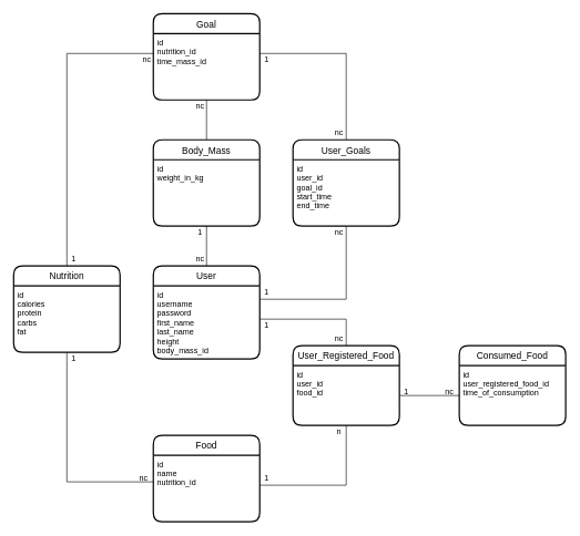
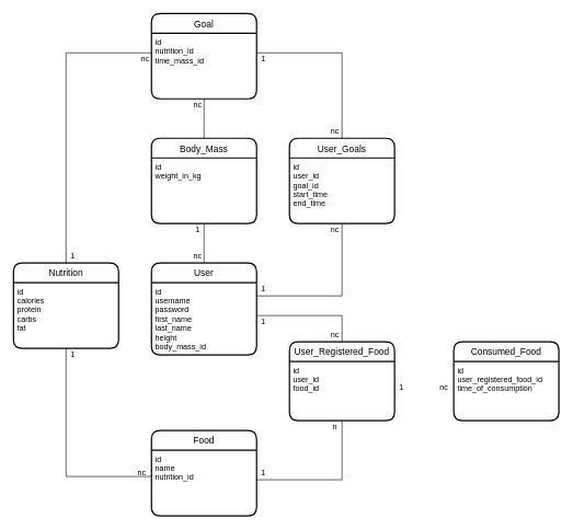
  <mxCell id="0" />
  <mxCell id="1" parent="0" />
  <mxCell id="2" style="edgeStyle=orthogonalEdgeStyle;rounded=0;orthogonalLoop=1;jettySize=auto;html=1;endArrow=none;endFill=0;" parent="1" source="3" target="8" edge="1"><mxGeometry relative="1" as="geometry"><Array as="points"><mxPoint x="520" y="480" /></Array></mxGeometry></mxCell>
  <mxCell id="3" value="User" style="swimlane;childLayout=stackLayout;horizontal=1;startSize=30;horizontalStack=0;rounded=1;fontSize=14;fontStyle=0;strokeWidth=2;resizeParent=0;resizeLast=1;shadow=0;dashed=0;align=center;" parent="1" vertex="1"><mxGeometry x="230" y="400" width="160" height="140" as="geometry" /></mxCell>
  <mxCell id="4" value="id&#10;username&#10;password&#10;first_name&#10;last_name&#10;height&#10;body_mass_id" style="align=left;strokeColor=none;fillColor=none;spacingLeft=4;fontSize=12;verticalAlign=top;resizable=0;rotatable=0;part=1;" parent="3" vertex="1"><mxGeometry y="30" width="160" height="110" as="geometry" /></mxCell>
  <mxCell id="5" style="edgeStyle=orthogonalEdgeStyle;rounded=0;orthogonalLoop=1;jettySize=auto;html=1;endArrow=none;endFill=0;" parent="1" source="6" target="8" edge="1"><mxGeometry relative="1" as="geometry"><Array as="points"><mxPoint x="520" y="730" /></Array></mxGeometry></mxCell>
  <mxCell id="6" value="Food" style="swimlane;childLayout=stackLayout;horizontal=1;startSize=30;horizontalStack=0;rounded=1;fontSize=14;fontStyle=0;strokeWidth=2;resizeParent=0;resizeLast=1;shadow=0;dashed=0;align=center;" parent="1" vertex="1"><mxGeometry x="230" y="655" width="160" height="130" as="geometry" /></mxCell>
  <mxCell id="7" value="id&#10;name&#10;nutrition_id" style="align=left;strokeColor=none;fillColor=none;spacingLeft=4;fontSize=12;verticalAlign=top;resizable=0;rotatable=0;part=1;" parent="6" vertex="1"><mxGeometry y="30" width="160" height="100" as="geometry" /></mxCell>
  <mxCell id="8" value="User_Registered_Food" style="swimlane;childLayout=stackLayout;horizontal=1;startSize=30;horizontalStack=0;rounded=1;fontSize=14;fontStyle=0;strokeWidth=2;resizeParent=0;resizeLast=1;shadow=0;dashed=0;align=center;" parent="1" vertex="1"><mxGeometry x="440" y="520" width="160" height="120" as="geometry" /></mxCell>
  <mxCell id="9" value="id&#10;user_id&#10;food_id&#10;" style="align=left;strokeColor=none;fillColor=none;spacingLeft=4;fontSize=12;verticalAlign=top;resizable=0;rotatable=0;part=1;" parent="8" vertex="1"><mxGeometry y="30" width="160" height="90" as="geometry" /></mxCell>
  <mxCell id="10" value="1" style="text;html=1;align=center;verticalAlign=middle;resizable=0;points=[];autosize=1;strokeColor=none;fillColor=none;" parent="1" vertex="1"><mxGeometry x="390" y="710" width="20" height="20" as="geometry" /></mxCell>
  <mxCell id="11" value="n" style="text;html=1;align=center;verticalAlign=middle;resizable=0;points=[];autosize=1;strokeColor=none;fillColor=none;" parent="1" vertex="1"><mxGeometry x="499" y="640" width="20" height="20" as="geometry" /></mxCell>
  <mxCell id="12" value="1" style="text;html=1;align=center;verticalAlign=middle;resizable=0;points=[];autosize=1;strokeColor=none;fillColor=none;" parent="1" vertex="1"><mxGeometry x="390" y="480" width="20" height="20" as="geometry" /></mxCell>
  <mxCell id="13" value="nc" style="text;html=1;align=center;verticalAlign=middle;resizable=0;points=[];autosize=1;strokeColor=none;fillColor=none;" parent="1" vertex="1"><mxGeometry x="494" y="500" width="30" height="20" as="geometry" /></mxCell>
  <mxCell id="14" value="Goal" style="swimlane;childLayout=stackLayout;horizontal=1;startSize=30;horizontalStack=0;rounded=1;fontSize=14;fontStyle=0;strokeWidth=2;resizeParent=0;resizeLast=1;shadow=0;dashed=0;align=center;" parent="1" vertex="1"><mxGeometry x="230" y="20" width="160" height="130" as="geometry" /></mxCell>
  <mxCell id="15" value="id&#10;nutrition_id&#10;time_mass_id" style="align=left;strokeColor=none;fillColor=none;spacingLeft=4;fontSize=12;verticalAlign=top;resizable=0;rotatable=0;part=1;" parent="14" vertex="1"><mxGeometry y="30" width="160" height="100" as="geometry" /></mxCell>
  <mxCell id="16" style="edgeStyle=orthogonalEdgeStyle;rounded=0;orthogonalLoop=1;jettySize=auto;html=1;endArrow=none;endFill=0;" parent="1" source="18" target="6" edge="1"><mxGeometry relative="1" as="geometry"><Array as="points"><mxPoint x="100" y="725" /></Array></mxGeometry></mxCell>
  <mxCell id="17" style="edgeStyle=orthogonalEdgeStyle;rounded=0;orthogonalLoop=1;jettySize=auto;html=1;endArrow=none;endFill=0;" parent="1" source="18" target="14" edge="1"><mxGeometry relative="1" as="geometry"><Array as="points"><mxPoint x="100" y="80" /></Array></mxGeometry></mxCell>
  <mxCell id="18" value="Nutrition" style="swimlane;childLayout=stackLayout;horizontal=1;startSize=30;horizontalStack=0;rounded=1;fontSize=14;fontStyle=0;strokeWidth=2;resizeParent=0;resizeLast=1;shadow=0;dashed=0;align=center;" parent="1" vertex="1"><mxGeometry x="20" y="400" width="160" height="130" as="geometry" /></mxCell>
  <mxCell id="19" value="id&#10;calories&#10;protein&#10;carbs&#10;fat" style="align=left;strokeColor=none;fillColor=none;spacingLeft=4;fontSize=12;verticalAlign=top;resizable=0;rotatable=0;part=1;" parent="18" vertex="1"><mxGeometry y="30" width="160" height="100" as="geometry" /></mxCell>
  <mxCell id="20" style="edgeStyle=orthogonalEdgeStyle;rounded=0;orthogonalLoop=1;jettySize=auto;html=1;endArrow=none;endFill=0;" parent="1" source="22" target="3" edge="1"><mxGeometry relative="1" as="geometry" /></mxCell>
  <mxCell id="21" style="edgeStyle=orthogonalEdgeStyle;rounded=0;orthogonalLoop=1;jettySize=auto;html=1;endArrow=none;endFill=0;" parent="1" source="22" target="14" edge="1"><mxGeometry relative="1" as="geometry" /></mxCell>
  <mxCell id="22" value="Body_Mass" style="swimlane;childLayout=stackLayout;horizontal=1;startSize=30;horizontalStack=0;rounded=1;fontSize=14;fontStyle=0;strokeWidth=2;resizeParent=0;resizeLast=1;shadow=0;dashed=0;align=center;" parent="1" vertex="1"><mxGeometry x="230" width="160" height="130" as="geometry" y="210" /></mxCell>
  <mxCell id="23" value="id&#10;weight_in_kg" style="align=left;strokeColor=none;fillColor=none;spacingLeft=4;fontSize=12;verticalAlign=top;resizable=0;rotatable=0;part=1;" parent="22" vertex="1"><mxGeometry y="30" width="160" height="100" as="geometry" /></mxCell>
  <mxCell id="24" value="nc" style="text;html=1;align=center;verticalAlign=middle;resizable=0;points=[];autosize=1;strokeColor=none;fillColor=none;" parent="1" vertex="1"><mxGeometry x="285" y="380" width="30" height="20" as="geometry" /></mxCell>
  <mxCell id="25" value="nc" style="text;html=1;align=center;verticalAlign=middle;resizable=0;points=[];autosize=1;strokeColor=none;fillColor=none;" parent="1" vertex="1"><mxGeometry x="285" y="150" width="30" height="20" as="geometry" /></mxCell>
  <mxCell id="26" value="1" style="text;html=1;align=center;verticalAlign=middle;resizable=0;points=[];autosize=1;strokeColor=none;fillColor=none;" parent="1" vertex="1"><mxGeometry x="290" y="340" width="20" height="20" as="geometry" /></mxCell>
  <mxCell id="27" style="edgeStyle=orthogonalEdgeStyle;rounded=0;orthogonalLoop=1;jettySize=auto;html=1;endArrow=none;endFill=0;" parent="1" source="29" target="3" edge="1"><mxGeometry relative="1" as="geometry"><Array as="points"><mxPoint x="520" y="450" /></Array></mxGeometry></mxCell>
  <mxCell id="28" style="edgeStyle=orthogonalEdgeStyle;rounded=0;orthogonalLoop=1;jettySize=auto;html=1;endArrow=none;endFill=0;" parent="1" source="29" target="14" edge="1"><mxGeometry relative="1" as="geometry"><Array as="points"><mxPoint x="520" y="80" /></Array></mxGeometry></mxCell>
  <mxCell id="29" value="User_Goals" style="swimlane;childLayout=stackLayout;horizontal=1;startSize=30;horizontalStack=0;rounded=1;fontSize=14;fontStyle=0;strokeWidth=2;resizeParent=0;resizeLast=1;shadow=0;dashed=0;align=center;" parent="1" vertex="1"><mxGeometry x="440" width="160" height="130" as="geometry" y="210" /></mxCell>
  <mxCell id="30" value="id&#10;user_id&#10;goal_id&#10;start_time&#10;end_time" style="align=left;strokeColor=none;fillColor=none;spacingLeft=4;fontSize=12;verticalAlign=top;resizable=0;rotatable=0;part=1;" parent="29" vertex="1"><mxGeometry y="30" width="160" height="100" as="geometry" /></mxCell>
  <mxCell id="31" value="1" style="text;html=1;align=center;verticalAlign=middle;resizable=0;points=[];autosize=1;strokeColor=none;fillColor=none;" parent="1" vertex="1"><mxGeometry x="390" y="430" width="20" height="20" as="geometry" /></mxCell>
  <mxCell id="32" value="nc" style="text;html=1;align=center;verticalAlign=middle;resizable=0;points=[];autosize=1;strokeColor=none;fillColor=none;" parent="1" vertex="1"><mxGeometry x="494" y="340" width="30" height="20" as="geometry" /></mxCell>
  <mxCell id="33" value="1" style="text;html=1;align=center;verticalAlign=middle;resizable=0;points=[];autosize=1;strokeColor=none;fillColor=none;" parent="1" vertex="1"><mxGeometry x="390" y="80" width="20" height="20" as="geometry" /></mxCell>
  <mxCell id="34" value="nc" style="text;html=1;align=center;verticalAlign=middle;resizable=0;points=[];autosize=1;strokeColor=none;fillColor=none;" parent="1" vertex="1"><mxGeometry x="494" y="190" width="30" height="20" as="geometry" /></mxCell>
  <mxCell id="35" value="1" style="text;html=1;align=center;verticalAlign=middle;resizable=0;points=[];autosize=1;strokeColor=none;fillColor=none;" parent="1" vertex="1"><mxGeometry x="100" y="530" width="20" height="20" as="geometry" /></mxCell>
  <mxCell id="36" value="nc" style="text;html=1;align=center;verticalAlign=middle;resizable=0;points=[];autosize=1;strokeColor=none;fillColor=none;" parent="1" vertex="1"><mxGeometry x="200" y="710" width="30" height="20" as="geometry" /></mxCell>
  <mxCell id="37" value="1" style="text;html=1;align=center;verticalAlign=middle;resizable=0;points=[];autosize=1;strokeColor=none;fillColor=none;" parent="1" vertex="1"><mxGeometry x="100" y="380" width="20" height="20" as="geometry" /></mxCell>
  <mxCell id="38" value="nc" style="text;html=1;align=center;verticalAlign=middle;resizable=0;points=[];autosize=1;strokeColor=none;fillColor=none;" parent="1" vertex="1"><mxGeometry x="205" y="80" width="30" height="20" as="geometry" /></mxCell>
  <mxCell id="39" value="Consumed_Food" style="swimlane;childLayout=stackLayout;horizontal=1;startSize=30;horizontalStack=0;rounded=1;fontSize=14;fontStyle=0;strokeWidth=2;resizeParent=0;resizeLast=1;shadow=0;dashed=0;align=center;" parent="1" vertex="1"><mxGeometry x="690" y="520" width="160" height="120" as="geometry" /></mxCell>
  <mxCell id="40" value="id&#10;user_registered_food_id&#10;time_of_consumption" style="align=left;strokeColor=none;fillColor=none;spacingLeft=4;fontSize=12;verticalAlign=top;resizable=0;rotatable=0;part=1;" parent="39" vertex="1"><mxGeometry y="30" width="160" height="90" as="geometry" /></mxCell>
- <mxCell id="41" style="edgeStyle=orthogonalEdgeStyle;rounded=0;orthogonalLoop=1;jettySize=auto;html=1;endArrow=none;endFill=0;" parent="1" source="40" target="9" edge="1"><mxGeometry relative="1" as="geometry" /></mxCell>
  <mxCell id="42" value="nc" style="text;html=1;align=center;verticalAlign=middle;resizable=0;points=[];autosize=1;" parent="1" vertex="1"><mxGeometry x="660" y="580" width="30" height="20" as="geometry" /></mxCell>
  <mxCell id="43" value="1" style="text;html=1;align=center;verticalAlign=middle;resizable=0;points=[];autosize=1;" parent="1" vertex="1"><mxGeometry x="600" y="580" width="20" height="20" as="geometry" /></mxCell>
